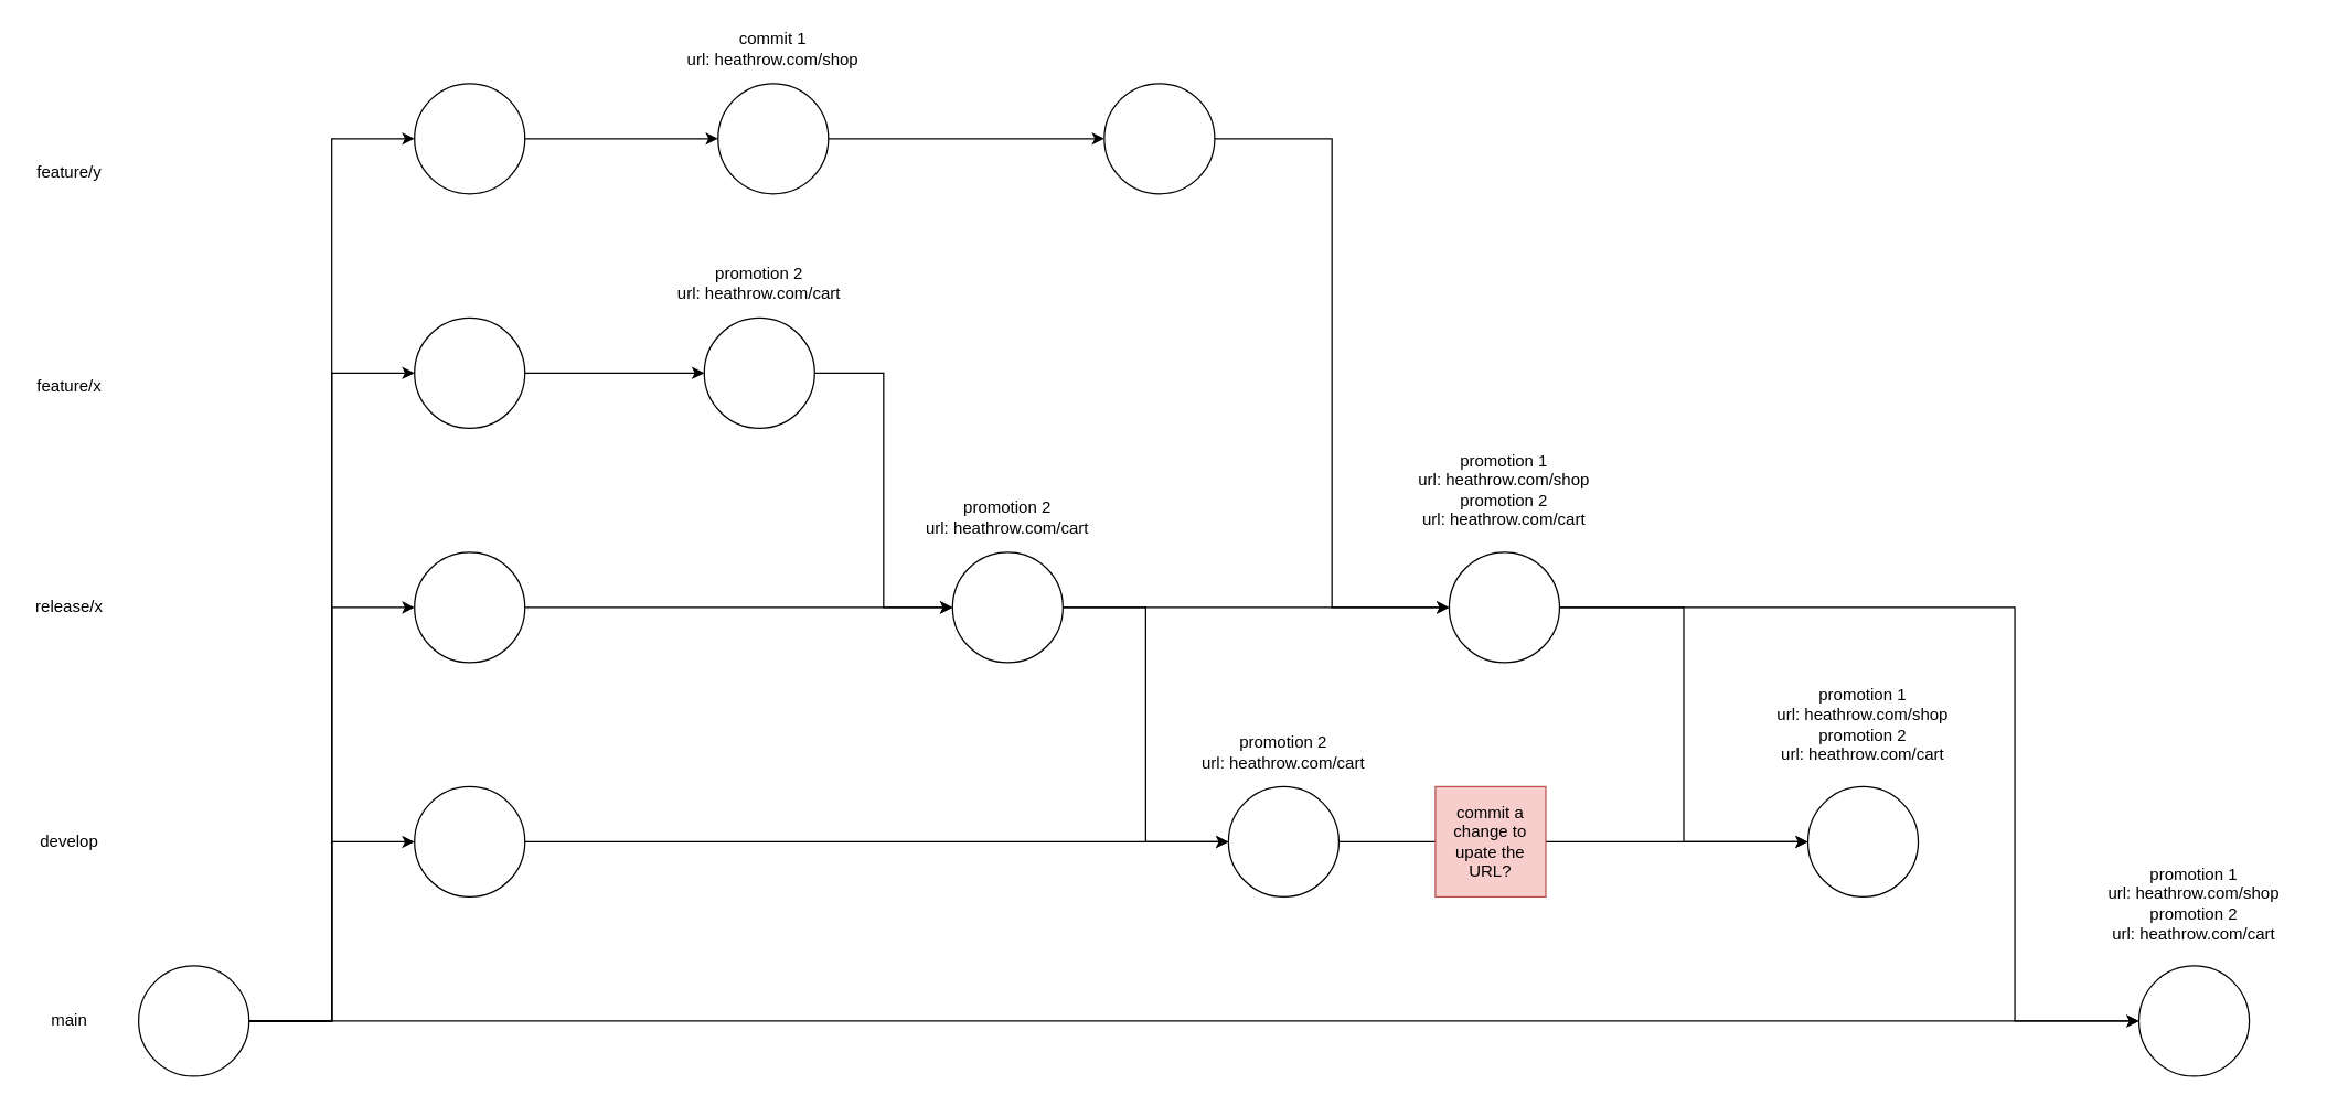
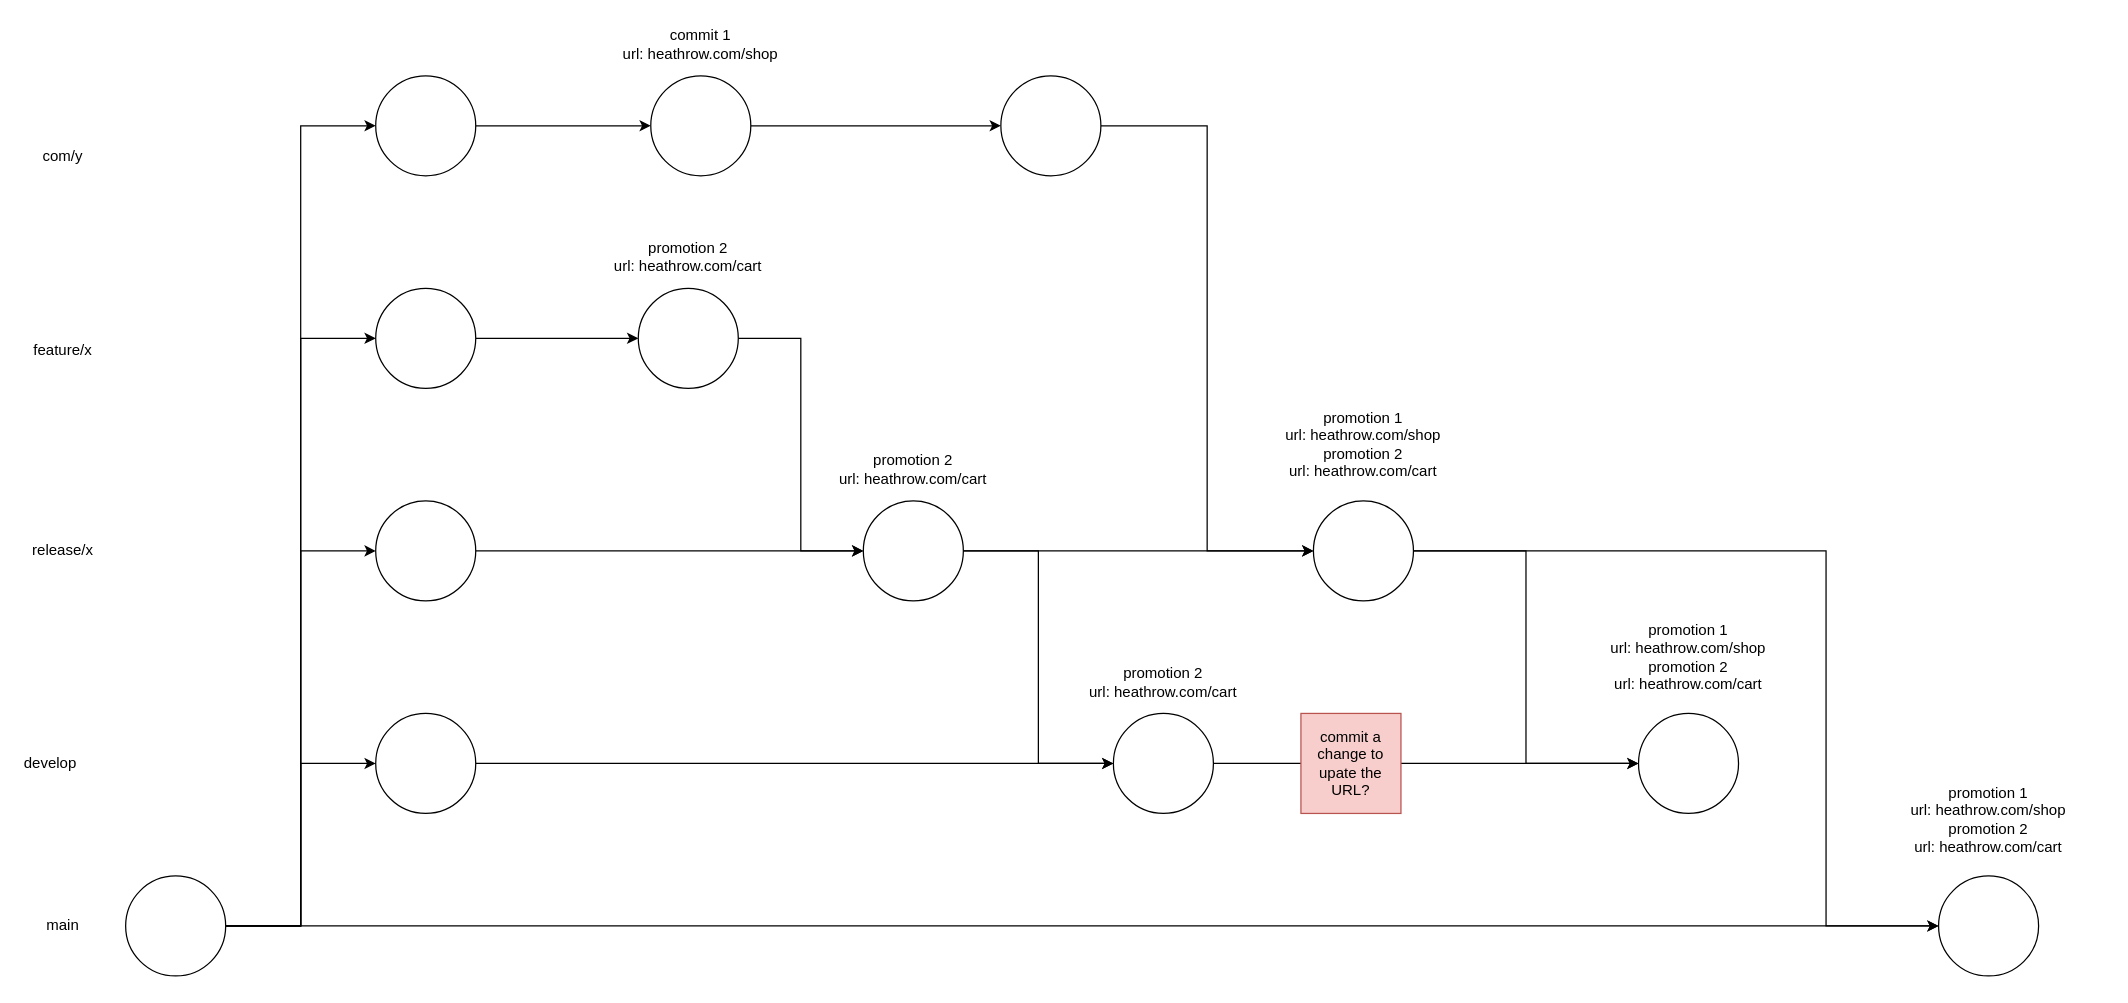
  <mxCell id="0" />
  <mxCell id="1" parent="0" />
  <mxCell id="2" style="edgeStyle=orthogonalEdgeStyle;rounded=0;orthogonalLoop=1;jettySize=auto;html=1;" edge="1" parent="1" source="3" target="19"><mxGeometry relative="1" as="geometry" /></mxCell>
  <mxCell id="3" value="" style="ellipse;whiteSpace=wrap;html=1;aspect=fixed;" vertex="1" parent="1"><mxGeometry x="300" y="230" width="80" height="80" as="geometry" /></mxCell>
  <mxCell id="4" style="edgeStyle=orthogonalEdgeStyle;rounded=0;orthogonalLoop=1;jettySize=auto;html=1;entryX=0;entryY=0.5;entryDx=0;entryDy=0;" edge="1" parent="1" source="5" target="21"><mxGeometry relative="1" as="geometry" /></mxCell>
  <mxCell id="5" value="" style="ellipse;whiteSpace=wrap;html=1;aspect=fixed;" vertex="1" parent="1"><mxGeometry x="300" y="400" width="80" height="80" as="geometry" /></mxCell>
  <mxCell id="6" style="edgeStyle=orthogonalEdgeStyle;rounded=0;orthogonalLoop=1;jettySize=auto;html=1;entryX=0;entryY=0.5;entryDx=0;entryDy=0;" edge="1" parent="1" source="7" target="23"><mxGeometry relative="1" as="geometry" /></mxCell>
  <mxCell id="7" value="" style="ellipse;whiteSpace=wrap;html=1;aspect=fixed;" vertex="1" parent="1"><mxGeometry x="300" y="570" width="80" height="80" as="geometry" /></mxCell>
  <mxCell id="8" style="edgeStyle=orthogonalEdgeStyle;rounded=0;orthogonalLoop=1;jettySize=auto;html=1;entryX=0;entryY=0.5;entryDx=0;entryDy=0;" edge="1" parent="1" source="13" target="7"><mxGeometry relative="1" as="geometry" /></mxCell>
  <mxCell id="9" style="edgeStyle=orthogonalEdgeStyle;rounded=0;orthogonalLoop=1;jettySize=auto;html=1;entryX=0;entryY=0.5;entryDx=0;entryDy=0;" edge="1" parent="1" source="13" target="5"><mxGeometry relative="1" as="geometry" /></mxCell>
  <mxCell id="10" style="edgeStyle=orthogonalEdgeStyle;rounded=0;orthogonalLoop=1;jettySize=auto;html=1;entryX=0;entryY=0.5;entryDx=0;entryDy=0;" edge="1" parent="1" source="13" target="3"><mxGeometry relative="1" as="geometry" /></mxCell>
  <mxCell id="11" style="edgeStyle=orthogonalEdgeStyle;rounded=0;orthogonalLoop=1;jettySize=auto;html=1;entryX=0;entryY=0.5;entryDx=0;entryDy=0;" edge="1" parent="1" source="13" target="27"><mxGeometry relative="1" as="geometry" /></mxCell>
  <mxCell id="12" style="edgeStyle=orthogonalEdgeStyle;rounded=0;orthogonalLoop=1;jettySize=auto;html=1;entryX=0;entryY=0.5;entryDx=0;entryDy=0;" edge="1" parent="1" source="13" target="24"><mxGeometry relative="1" as="geometry" /></mxCell>
  <mxCell id="13" value="" style="ellipse;whiteSpace=wrap;html=1;aspect=fixed;" vertex="1" parent="1"><mxGeometry x="100" y="700" width="80" height="80" as="geometry" /></mxCell>
  <mxCell id="14" value="main" style="text;html=1;align=center;verticalAlign=middle;whiteSpace=wrap;rounded=0;" vertex="1" parent="1"><mxGeometry x="20" y="725" width="60" height="30" as="geometry" /></mxCell>
- <mxCell id="15" value="develop" style="text;html=1;align=center;verticalAlign=middle;whiteSpace=wrap;rounded=0;" vertex="1" parent="1"><mxGeometry x="20" y="595" width="60" height="30" as="geometry" /></mxCell>
+ <mxCell id="15" value="develop" style="text;html=1;align=center;verticalAlign=middle;whiteSpace=wrap;rounded=0;" vertex="1" parent="1"><mxGeometry x="10" y="595" width="60" height="30" as="geometry" /></mxCell>
  <mxCell id="16" value="release/x" style="text;html=1;align=center;verticalAlign=middle;whiteSpace=wrap;rounded=0;" vertex="1" parent="1"><mxGeometry x="20" y="425" width="60" height="30" as="geometry" /></mxCell>
  <mxCell id="17" value="feature/x" style="text;html=1;align=center;verticalAlign=middle;whiteSpace=wrap;rounded=0;" vertex="1" parent="1"><mxGeometry x="20" y="265" width="60" height="30" as="geometry" /></mxCell>
  <mxCell id="18" style="edgeStyle=orthogonalEdgeStyle;rounded=0;orthogonalLoop=1;jettySize=auto;html=1;entryX=0;entryY=0.5;entryDx=0;entryDy=0;" edge="1" parent="1" source="19" target="21"><mxGeometry relative="1" as="geometry" /></mxCell>
  <mxCell id="19" value="" style="ellipse;whiteSpace=wrap;html=1;aspect=fixed;" vertex="1" parent="1"><mxGeometry x="510" y="230" width="80" height="80" as="geometry" /></mxCell>
  <mxCell id="20" style="edgeStyle=orthogonalEdgeStyle;rounded=0;orthogonalLoop=1;jettySize=auto;html=1;entryX=0;entryY=0.5;entryDx=0;entryDy=0;" edge="1" parent="1" source="21" target="23"><mxGeometry relative="1" as="geometry" /></mxCell>
  <mxCell id="21" value="" style="ellipse;whiteSpace=wrap;html=1;aspect=fixed;" vertex="1" parent="1"><mxGeometry x="690" y="400" width="80" height="80" as="geometry" /></mxCell>
  <mxCell id="22" style="edgeStyle=orthogonalEdgeStyle;rounded=0;orthogonalLoop=1;jettySize=auto;html=1;" edge="1" parent="1" source="23" target="36"><mxGeometry relative="1" as="geometry" /></mxCell>
  <mxCell id="23" value="" style="ellipse;whiteSpace=wrap;html=1;aspect=fixed;" vertex="1" parent="1"><mxGeometry x="890" y="570" width="80" height="80" as="geometry" /></mxCell>
  <mxCell id="24" value="" style="ellipse;whiteSpace=wrap;html=1;aspect=fixed;" vertex="1" parent="1"><mxGeometry x="1550" y="700" width="80" height="80" as="geometry" /></mxCell>
- <mxCell id="25" value="feature/y" style="text;html=1;align=center;verticalAlign=middle;whiteSpace=wrap;rounded=0;" vertex="1" parent="1"><mxGeometry x="20" y="110" width="60" height="30" as="geometry" /></mxCell>
+ <mxCell id="25" value="com/y" style="text;html=1;align=center;verticalAlign=middle;whiteSpace=wrap;rounded=0;" vertex="1" parent="1"><mxGeometry x="20" y="110" width="60" height="30" as="geometry" /></mxCell>
  <mxCell id="26" style="edgeStyle=orthogonalEdgeStyle;rounded=0;orthogonalLoop=1;jettySize=auto;html=1;" edge="1" parent="1" source="27" target="29"><mxGeometry relative="1" as="geometry" /></mxCell>
  <mxCell id="27" value="" style="ellipse;whiteSpace=wrap;html=1;aspect=fixed;" vertex="1" parent="1"><mxGeometry x="300" y="60" width="80" height="80" as="geometry" /></mxCell>
  <mxCell id="28" style="edgeStyle=orthogonalEdgeStyle;rounded=0;orthogonalLoop=1;jettySize=auto;html=1;" edge="1" parent="1" source="29" target="31"><mxGeometry relative="1" as="geometry" /></mxCell>
  <mxCell id="29" value="" style="ellipse;whiteSpace=wrap;html=1;aspect=fixed;" vertex="1" parent="1"><mxGeometry x="520" y="60" width="80" height="80" as="geometry" /></mxCell>
  <mxCell id="30" style="edgeStyle=orthogonalEdgeStyle;rounded=0;orthogonalLoop=1;jettySize=auto;html=1;entryX=0;entryY=0.5;entryDx=0;entryDy=0;" edge="1" parent="1" source="31" target="33"><mxGeometry relative="1" as="geometry" /></mxCell>
  <mxCell id="31" value="" style="ellipse;whiteSpace=wrap;html=1;aspect=fixed;" vertex="1" parent="1"><mxGeometry x="800" y="60" width="80" height="80" as="geometry" /></mxCell>
  <mxCell id="32" style="edgeStyle=orthogonalEdgeStyle;rounded=0;orthogonalLoop=1;jettySize=auto;html=1;entryX=0;entryY=0.5;entryDx=0;entryDy=0;" edge="1" parent="1" source="33" target="36"><mxGeometry relative="1" as="geometry" /></mxCell>
  <mxCell id="33" value="" style="ellipse;whiteSpace=wrap;html=1;aspect=fixed;" vertex="1" parent="1"><mxGeometry x="1050" y="400" width="80" height="80" as="geometry" /></mxCell>
  <mxCell id="34" style="edgeStyle=orthogonalEdgeStyle;rounded=0;orthogonalLoop=1;jettySize=auto;html=1;entryX=0;entryY=0.5;entryDx=0;entryDy=0;" edge="1" parent="1" source="21" target="33"><mxGeometry relative="1" as="geometry" /></mxCell>
  <mxCell id="35" style="edgeStyle=orthogonalEdgeStyle;rounded=0;orthogonalLoop=1;jettySize=auto;html=1;entryX=0;entryY=0.5;entryDx=0;entryDy=0;exitX=1;exitY=0.5;exitDx=0;exitDy=0;" edge="1" parent="1" source="33" target="24"><mxGeometry relative="1" as="geometry"><Array as="points"><mxPoint x="1460" y="440" /><mxPoint x="1460" y="740" /></Array></mxGeometry></mxCell>
  <mxCell id="36" value="" style="ellipse;whiteSpace=wrap;html=1;aspect=fixed;" vertex="1" parent="1"><mxGeometry x="1310" y="570" width="80" height="80" as="geometry" /></mxCell>
  <mxCell id="37" value="commit 1&lt;br&gt;url: heathrow.com/shop" style="text;html=1;align=center;verticalAlign=middle;whiteSpace=wrap;rounded=0;" vertex="1" parent="1"><mxGeometry x="470" y="20" width="180" height="30" as="geometry" /></mxCell>
  <mxCell id="38" value="promotion 2&lt;br&gt;url: heathrow.com/cart" style="text;html=1;align=center;verticalAlign=middle;whiteSpace=wrap;rounded=0;" vertex="1" parent="1"><mxGeometry x="460" y="190" width="180" height="30" as="geometry" /></mxCell>
  <mxCell id="39" value="promotion 2&lt;br&gt;url: heathrow.com/cart" style="text;html=1;align=center;verticalAlign=middle;whiteSpace=wrap;rounded=0;" vertex="1" parent="1"><mxGeometry x="640" y="360" width="180" height="30" as="geometry" /></mxCell>
  <mxCell id="40" value="promotion 1&lt;br&gt;url: heathrow.com/shop&lt;br&gt;promotion 2&lt;br&gt;url: heathrow.com/cart" style="text;html=1;align=center;verticalAlign=middle;whiteSpace=wrap;rounded=0;" vertex="1" parent="1"><mxGeometry x="1000" y="340" width="180" height="30" as="geometry" /></mxCell>
  <mxCell id="41" value="promotion 2&lt;br&gt;url: heathrow.com/cart" style="text;html=1;align=center;verticalAlign=middle;whiteSpace=wrap;rounded=0;" vertex="1" parent="1"><mxGeometry x="840" y="530" width="180" height="30" as="geometry" /></mxCell>
  <mxCell id="42" value="promotion 1&lt;br&gt;url: heathrow.com/shop&lt;br&gt;promotion 2&lt;br&gt;url: heathrow.com/cart" style="text;html=1;align=center;verticalAlign=middle;whiteSpace=wrap;rounded=0;" vertex="1" parent="1"><mxGeometry x="1260" y="510" width="180" height="30" as="geometry" /></mxCell>
  <mxCell id="43" value="promotion 1&lt;br&gt;url: heathrow.com/shop&lt;br&gt;promotion 2&lt;br&gt;url: heathrow.com/cart" style="text;html=1;align=center;verticalAlign=middle;whiteSpace=wrap;rounded=0;" vertex="1" parent="1"><mxGeometry x="1500" y="640" width="180" height="30" as="geometry" /></mxCell>
  <mxCell id="44" value="commit a change to upate the URL?" style="whiteSpace=wrap;html=1;aspect=fixed;fillColor=#f8cecc;strokeColor=#b85450;rounded=0;" vertex="1" parent="1"><mxGeometry x="1040" y="570" width="80" height="80" as="geometry" /></mxCell>
